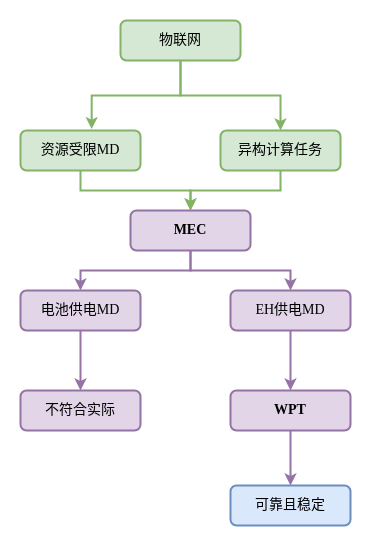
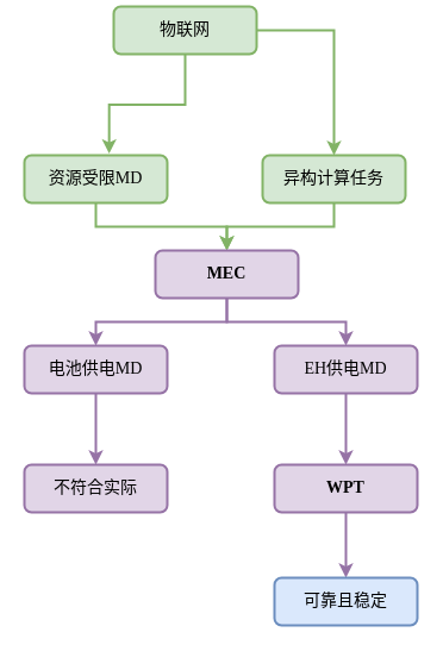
  <mxCell id="0" />
  <mxCell id="1" parent="0" />
  <mxCell id="2" style="edgeStyle=orthogonalEdgeStyle;rounded=0;orthogonalLoop=1;jettySize=auto;html=1;entryX=0.5;entryY=0;entryDx=0;entryDy=0;strokeWidth=2;fillColor=#d5e8d4;strokeColor=#82b366;fontFamily=Times New Roman;fontSize=14;" edge="1" parent="1" source="3" target="5"><mxGeometry relative="1" as="geometry" /></mxCell>
- <mxCell id="3" value="&lt;p style=&quot;margin-top: 0pt; margin-bottom: 0pt; margin-left: 0in; direction: ltr; unicode-bidi: embed; font-size: 14px;&quot;&gt;物联网&lt;/p&gt;" style="rounded=1;whiteSpace=wrap;html=1;fontSize=14;glass=0;strokeWidth=2;shadow=0;fillColor=#d5e8d4;strokeColor=#82b366;fontFamily=Times New Roman;" parent="1" vertex="1"><mxGeometry x="120" y="20" width="120" height="40" as="geometry" /></mxCell>
+ <mxCell id="3" value="&lt;p style=&quot;margin-top: 0pt; margin-bottom: 0pt; margin-left: 0in; direction: ltr; unicode-bidi: embed; font-size: 14px;&quot;&gt;物联网&lt;/p&gt;" style="rounded=1;whiteSpace=wrap;html=1;fontSize=14;glass=0;strokeWidth=2;shadow=0;fillColor=#d5e8d4;strokeColor=#82b366;fontFamily=Times New Roman;" parent="1" vertex="1"><mxGeometry x="95" y="5" width="120" height="40" as="geometry" /></mxCell>
  <mxCell id="4" style="edgeStyle=orthogonalEdgeStyle;rounded=0;orthogonalLoop=1;jettySize=auto;html=1;entryX=0.5;entryY=0;entryDx=0;entryDy=0;strokeWidth=2;fillColor=#d5e8d4;strokeColor=#82b366;fontFamily=Times New Roman;fontSize=14;" edge="1" parent="1" source="5" target="11"><mxGeometry relative="1" as="geometry" /></mxCell>
  <mxCell id="5" value="异构计算任务" style="rounded=1;whiteSpace=wrap;html=1;fontSize=14;glass=0;strokeWidth=2;shadow=0;fillColor=#d5e8d4;strokeColor=#82b366;fontFamily=Times New Roman;" parent="1" vertex="1"><mxGeometry x="220" y="130" width="120" height="40" as="geometry" /></mxCell>
  <mxCell id="6" value="不符合实际" style="rounded=1;whiteSpace=wrap;html=1;fontSize=14;glass=0;strokeWidth=2;shadow=0;fillColor=#e1d5e7;strokeColor=#9673a6;fontFamily=Times New Roman;" parent="1" vertex="1"><mxGeometry x="20" y="390" width="120" height="40" as="geometry" /></mxCell>
  <mxCell id="7" style="edgeStyle=orthogonalEdgeStyle;rounded=0;orthogonalLoop=1;jettySize=auto;html=1;entryX=0.5;entryY=0;entryDx=0;entryDy=0;strokeWidth=2;fillColor=#d5e8d4;strokeColor=#82b366;fontFamily=Times New Roman;fontSize=14;" edge="1" parent="1" source="8" target="11"><mxGeometry relative="1" as="geometry" /></mxCell>
  <mxCell id="8" value="&lt;p style=&quot;margin-top: 0pt; margin-bottom: 0pt; margin-left: 0in; direction: ltr; unicode-bidi: embed; font-size: 14px;&quot;&gt;资源受限MD&lt;/p&gt;" style="rounded=1;whiteSpace=wrap;html=1;fontSize=14;glass=0;strokeWidth=2;shadow=0;fillColor=#d5e8d4;strokeColor=#82b366;fontFamily=Times New Roman;" parent="1" vertex="1"><mxGeometry x="20" y="130" width="120" height="40" as="geometry" /></mxCell>
  <mxCell id="9" style="edgeStyle=orthogonalEdgeStyle;rounded=0;orthogonalLoop=1;jettySize=auto;html=1;entryX=0.5;entryY=0;entryDx=0;entryDy=0;strokeWidth=2;fillColor=#e1d5e7;strokeColor=#9673a6;fontFamily=Times New Roman;fontSize=14;" edge="1" parent="1" source="11" target="15"><mxGeometry relative="1" as="geometry" /></mxCell>
  <mxCell id="10" style="edgeStyle=orthogonalEdgeStyle;rounded=0;orthogonalLoop=1;jettySize=auto;html=1;entryX=0.5;entryY=0;entryDx=0;entryDy=0;strokeWidth=2;fillColor=#e1d5e7;strokeColor=#9673a6;fontFamily=Times New Roman;fontSize=14;" edge="1" parent="1" source="11" target="17"><mxGeometry relative="1" as="geometry" /></mxCell>
  <mxCell id="11" value="&lt;p style=&quot;margin-top: 0pt; margin-bottom: 0pt; margin-left: 0in; direction: ltr; unicode-bidi: embed; font-size: 14px;&quot;&gt;&lt;b style=&quot;font-size: 14px;&quot;&gt;MEC&lt;/b&gt;&lt;/p&gt;" style="rounded=1;whiteSpace=wrap;html=1;fontSize=14;glass=0;strokeWidth=2;shadow=0;fillColor=#e1d5e7;strokeColor=#9673a6;fontFamily=Times New Roman;" vertex="1" parent="1"><mxGeometry x="130" y="210" width="120" height="40" as="geometry" /></mxCell>
  <mxCell id="12" style="edgeStyle=orthogonalEdgeStyle;rounded=0;orthogonalLoop=1;jettySize=auto;html=1;entryX=0.5;entryY=0;entryDx=0;entryDy=0;strokeWidth=2;fillColor=#e1d5e7;strokeColor=#9673a6;fontFamily=Times New Roman;fontSize=14;" edge="1" parent="1" source="13" target="18"><mxGeometry relative="1" as="geometry" /></mxCell>
  <mxCell id="13" value="&lt;b style=&quot;font-size: 14px;&quot;&gt;WPT&lt;/b&gt;" style="rounded=1;whiteSpace=wrap;html=1;fontSize=14;glass=0;strokeWidth=2;shadow=0;fillColor=#e1d5e7;strokeColor=#9673a6;fontFamily=Times New Roman;" vertex="1" parent="1"><mxGeometry x="230" y="390" width="120" height="40" as="geometry" /></mxCell>
  <mxCell id="14" style="edgeStyle=orthogonalEdgeStyle;rounded=0;orthogonalLoop=1;jettySize=auto;html=1;entryX=0.5;entryY=0;entryDx=0;entryDy=0;strokeWidth=2;fillColor=#e1d5e7;strokeColor=#9673a6;fontFamily=Times New Roman;fontSize=14;" edge="1" parent="1" source="15" target="13"><mxGeometry relative="1" as="geometry" /></mxCell>
  <mxCell id="15" value="EH供电MD" style="rounded=1;whiteSpace=wrap;html=1;fontSize=14;glass=0;strokeWidth=2;shadow=0;fillColor=#e1d5e7;strokeColor=#9673a6;fontFamily=Times New Roman;" vertex="1" parent="1"><mxGeometry x="230" y="290" width="120" height="40" as="geometry" /></mxCell>
  <mxCell id="16" style="edgeStyle=orthogonalEdgeStyle;rounded=0;orthogonalLoop=1;jettySize=auto;html=1;entryX=0.5;entryY=0;entryDx=0;entryDy=0;strokeWidth=2;fillColor=#e1d5e7;strokeColor=#9673a6;fontFamily=Times New Roman;fontSize=14;" edge="1" parent="1" source="17" target="6"><mxGeometry relative="1" as="geometry" /></mxCell>
  <mxCell id="17" value="&lt;p style=&quot;margin-top: 0pt; margin-bottom: 0pt; margin-left: 0in; direction: ltr; unicode-bidi: embed; font-size: 14px;&quot;&gt;电池供电MD&lt;/p&gt;" style="rounded=1;whiteSpace=wrap;html=1;fontSize=14;glass=0;strokeWidth=2;shadow=0;fillColor=#e1d5e7;strokeColor=#9673a6;fontFamily=Times New Roman;" vertex="1" parent="1"><mxGeometry x="20" y="290" width="120" height="40" as="geometry" /></mxCell>
  <mxCell id="18" value="可靠且稳定" style="rounded=1;whiteSpace=wrap;html=1;fontSize=14;glass=0;strokeWidth=2;shadow=0;fillColor=#dae8fc;strokeColor=#6c8ebf;fontFamily=Times New Roman;" vertex="1" parent="1"><mxGeometry x="230" y="485" width="120" height="40" as="geometry" /></mxCell>
  <mxCell id="19" style="edgeStyle=orthogonalEdgeStyle;rounded=0;orthogonalLoop=1;jettySize=auto;html=1;entryX=0.593;entryY=-0.035;entryDx=0;entryDy=0;entryPerimeter=0;strokeWidth=2;fillColor=#d5e8d4;strokeColor=#82b366;fontFamily=Times New Roman;fontSize=14;" edge="1" parent="1" source="3" target="8"><mxGeometry relative="1" as="geometry" /></mxCell>
